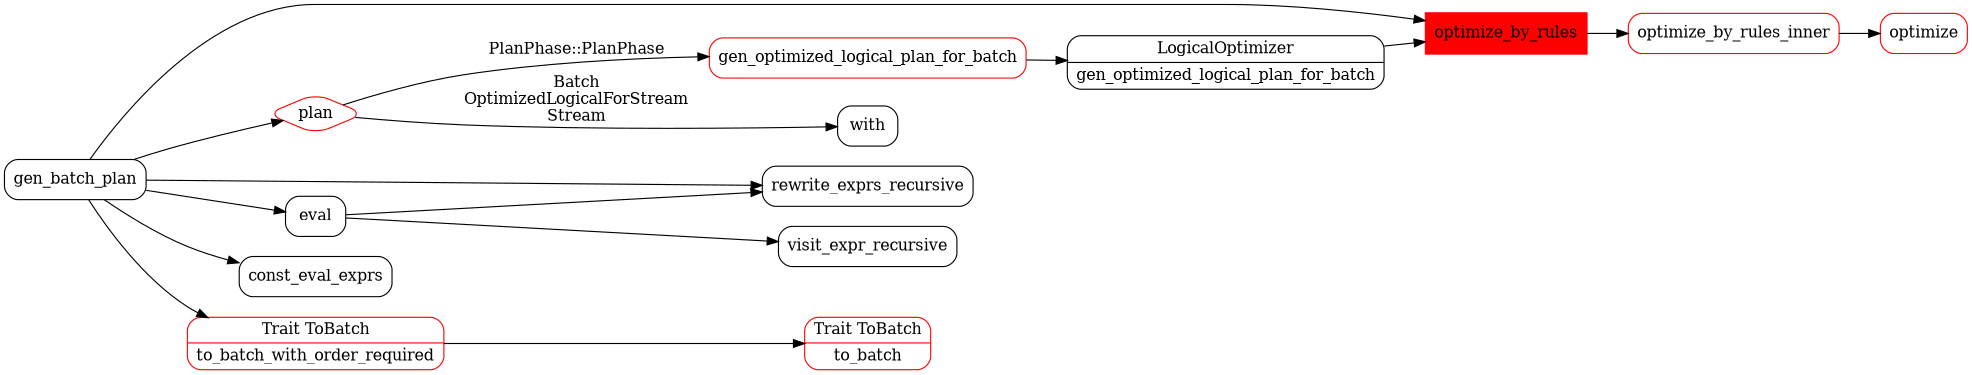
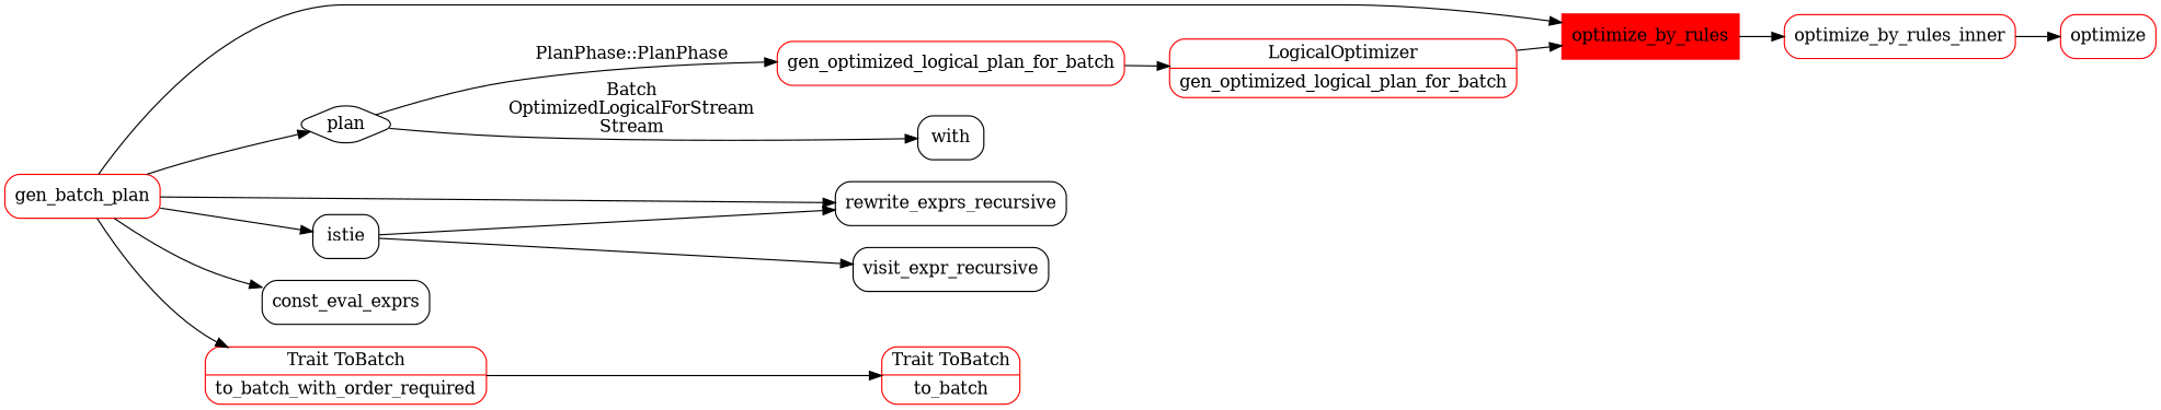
  digraph {
    newrank=true
    rankdir=LR
    node [shape=box style=rounded]
-   n1 [label=gen_batch_plan]
-   n2 [label=plan shape=diamond color=red]
-   istie [label=eval]
+   n1 [label=gen_batch_plan color=red]
+   n2 [label=plan shape=diamond]
+   istie
    const_eval_exprs
    n5 [color=red label="{{Trait ToBatch | to_batch_with_order_required}}" shape=record]
    n6 [color=red label=optimize_by_rules shape=record style=filled]
    n7 [label=rewrite_exprs_recursive]
    n8 [color=red label=gen_optimized_logical_plan_for_batch]
    n9 [label=with]
    visit_expr_recursive
    n11 [color=red label="{{Trait ToBatch|to_batch}}" shape=record]
    optimize_by_rules_inner [color=red]
-   n13 [label="{{LogicalOptimizer|gen_optimized_logical_plan_for_batch}}" shape=record]
+   n13 [label="{{LogicalOptimizer|gen_optimized_logical_plan_for_batch}}" shape=record color=red]
    optimize [color=red]
    n1 -> n2
    n1 -> istie
    n1 -> const_eval_exprs
    n1 -> n5
    n1 -> n6
    n1 -> n7
    n2 -> n8 [label="PlanPhase::PlanPhase"]
    n2 -> n9 [label="Batch\nOptimizedLogicalForStream\nStream"]
    istie -> n7
    istie -> visit_expr_recursive
    n5 -> n11
    n6 -> optimize_by_rules_inner
    n8 -> n13
    optimize_by_rules_inner -> optimize
    n13 -> n6
  }
